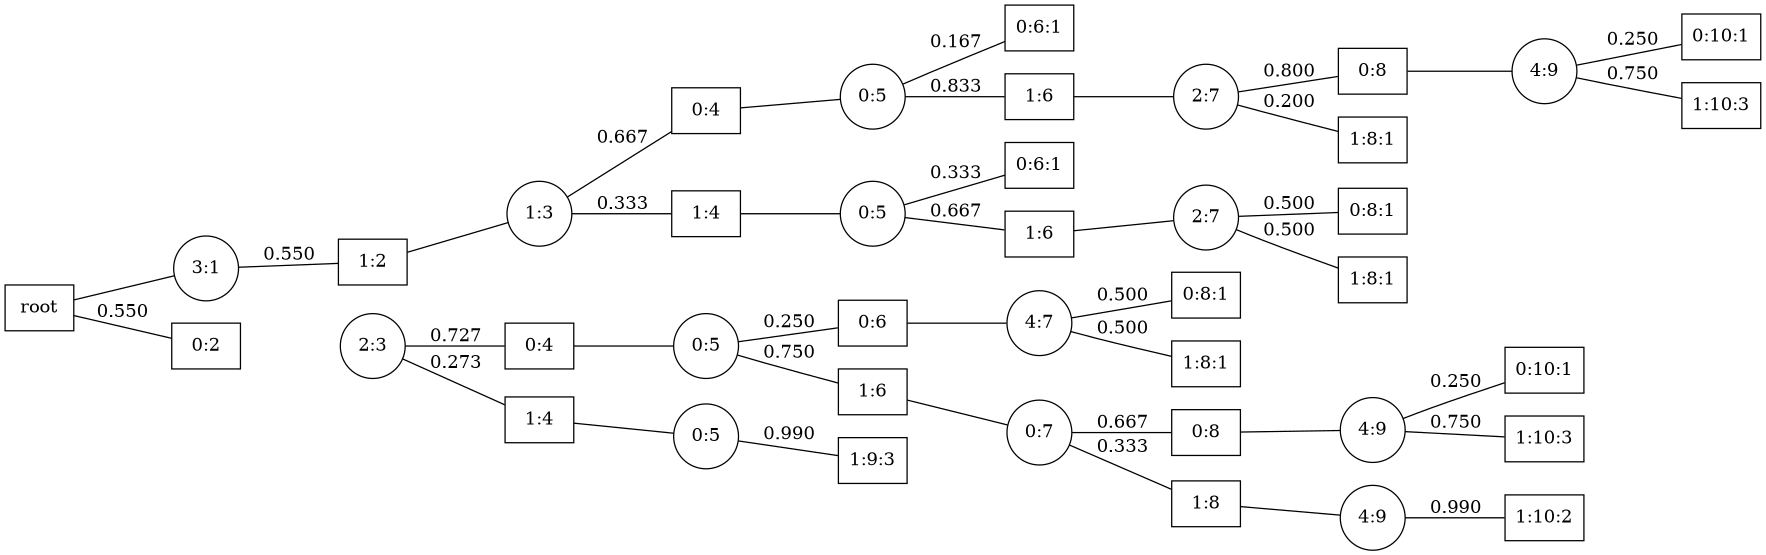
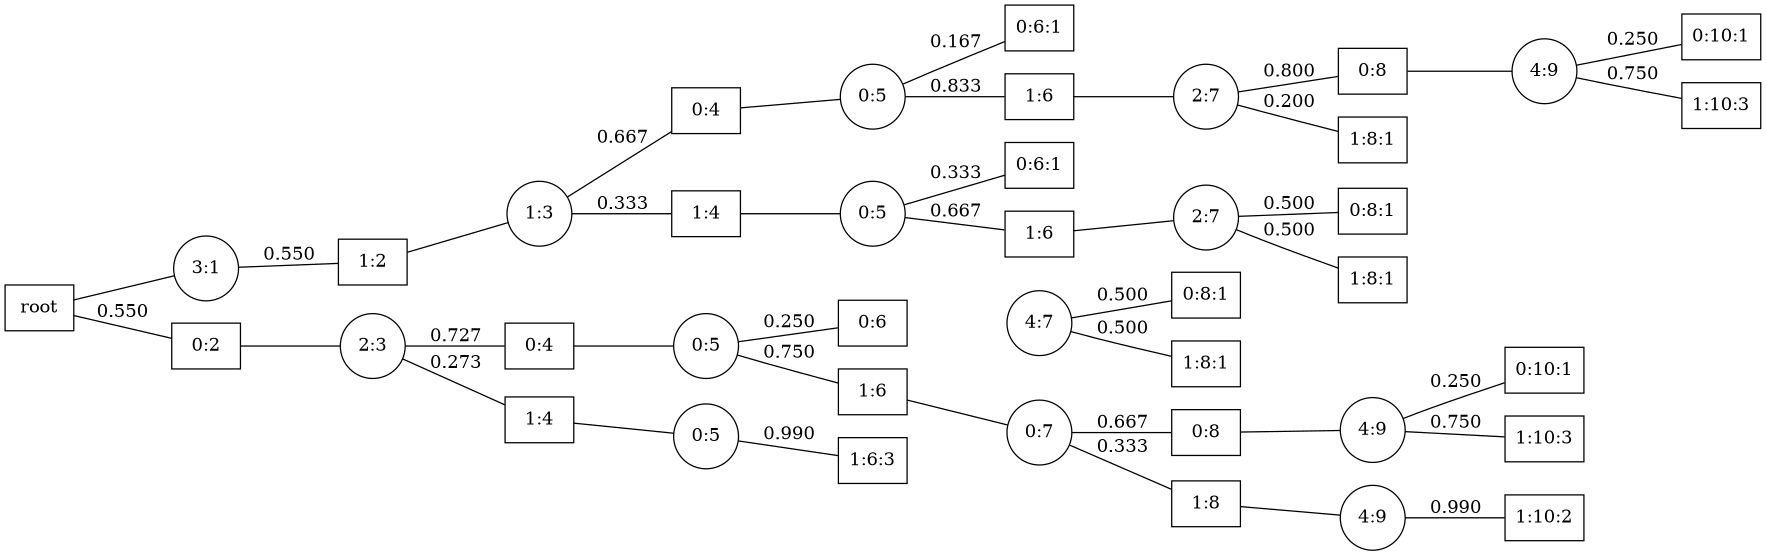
  graph {
    rankdir=LR
    splines=true
    node [shape=box]
    edge [labelangle=110]
    n1 [label=root]
    n2 [label="3:1" shape=circle]
    n3 [label="0:2"]
    n4 [label="1:2"]
    n5 [label="2:3" shape=circle]
    n6 [label="1:3" shape=circle]
    n7 [label="0:4"]
    n8 [label="1:4"]
    n9 [label="0:5" shape=circle]
    n10 [label="0:5" shape=circle]
    n11 [label="0:6"]
    n12 [label="1:6"]
    n13 [label="4:7" shape=circle]
    n14 [label="0:7" shape=circle]
    n15 [label="0:8:1"]
    n16 [label="1:8:1"]
    n17 [label="0:8"]
    n18 [label="1:8"]
    n19 [label="4:9" shape=circle]
    n20 [label="4:9" shape=circle]
    n21 [label="0:10:1"]
    n22 [label="1:10:3"]
    n23 [label="1:10:2"]
-   n24 [label="1:9:3"]
+   n24 [label="1:6:3"]
    n25 [label="0:4"]
    n26 [label="1:4"]
    n27 [label="0:5" shape=circle]
    n28 [label="0:5" shape=circle]
    n29 [label="0:6:1"]
    n30 [label="1:6"]
    n31 [label="2:7" shape=circle]
    n32 [label="0:8"]
    n33 [label="1:8:1"]
    n34 [label="4:9" shape=circle]
    n35 [label="0:10:1"]
    n36 [label="1:10:3"]
    n37 [label="0:6:1"]
    n38 [label="1:6"]
    n39 [label="2:7" shape=circle]
    n40 [label="0:8:1"]
    n41 [label="1:8:1"]
    n1 -- n2 [labelangle=""]
    n1 -- n3 [label=0.550]
    n2 -- n4 [label=0.550]
+   n3 -- n5 [labelangle=""]
    n4 -- n6 [labelangle=""]
    n5 -- n7 [label=0.727]
    n5 -- n8 [label=0.273]
    n6 -- n25 [label=0.667]
    n6 -- n26 [label=0.333]
    n7 -- n9 [labelangle=""]
    n8 -- n10 [labelangle=""]
    n9 -- n11 [label=0.250]
    n9 -- n12 [label=0.750]
    n10 -- n24 [label=0.990]
-   n11 -- n13 [labelangle=""]
    n12 -- n14 [labelangle=""]
    n13 -- n15 [label=0.500]
    n13 -- n16 [label=0.500]
    n14 -- n17 [label=0.667]
    n14 -- n18 [label=0.333]
    n17 -- n19 [labelangle=""]
    n18 -- n20 [labelangle=""]
    n19 -- n21 [label=0.250]
    n19 -- n22 [label=0.750]
    n20 -- n23 [label=0.990]
    n25 -- n27 [labelangle=""]
    n26 -- n28 [labelangle=""]
    n27 -- n29 [label=0.167]
    n27 -- n30 [label=0.833]
    n28 -- n37 [label=0.333]
    n28 -- n38 [label=0.667]
    n30 -- n31 [labelangle=""]
    n31 -- n32 [label=0.800]
    n31 -- n33 [label=0.200]
    n32 -- n34 [labelangle=""]
    n34 -- n35 [label=0.250]
    n34 -- n36 [label=0.750]
    n38 -- n39 [labelangle=""]
    n39 -- n40 [label=0.500]
    n39 -- n41 [label=0.500]
  }
